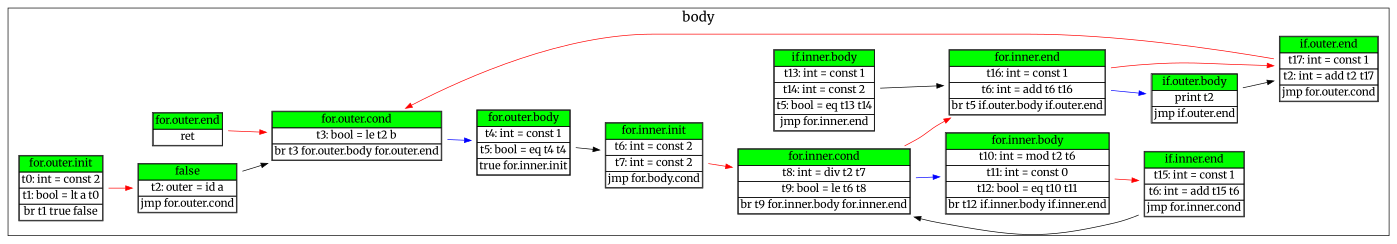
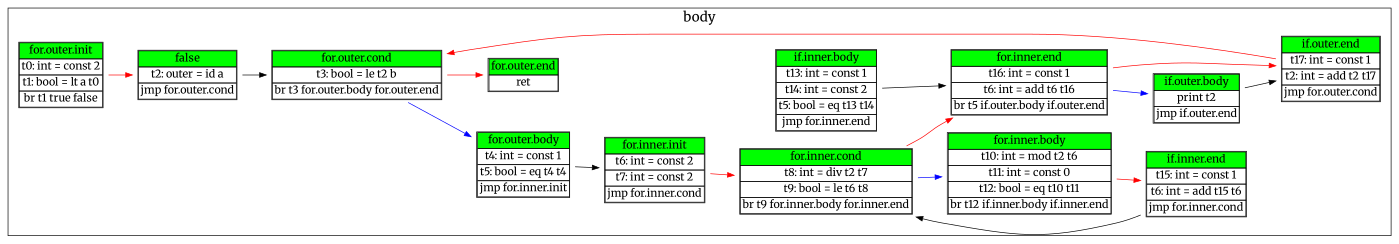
  digraph {
    fontname=Merriweather
    fontsize=20
    penwidth=1
    rankdir=LR
    node [fontname=Merriweather fontsize=16 shape=plaintext]
    edge [fontname=Merriweather color=red]
    n1 [label=<<table cellspacing="0"> <tr><td bgcolor="Green">false</td></tr> <tr><td>t2: outer = id a</td></tr> <tr><td>jmp for.outer.cond</td></tr> </table>>]
    n2 [label=<<table cellspacing="0"> <tr><td bgcolor="Green">for.outer.cond</td></tr> <tr><td>t3: bool = le t2 b</td></tr> <tr><td>br t3 for.outer.body for.outer.end</td></tr> </table>>]
    n3 [label=<<table cellspacing="0"> <tr><td bgcolor="Green">for.inner.body</td></tr> <tr><td>t10: int = mod t2 t6</td></tr> <tr><td>t11: int = const 0</td></tr> <tr><td>t12: bool = eq t10 t11</td></tr> <tr><td>br t12 if.inner.body if.inner.end</td></tr> </table>>]
    n4 [label=<<table cellspacing="0"> <tr><td bgcolor="Green">if.inner.body</td></tr> <tr><td>t13: int = const 1</td></tr> <tr><td>t14: int = const 2</td></tr> <tr><td>t5: bool = eq t13 t14</td></tr> <tr><td>jmp for.inner.end</td></tr> </table>>]
    n5 [label=<<table cellspacing="0"> <tr><td bgcolor="Green">if.inner.end</td></tr> <tr><td>t15: int = const 1</td></tr> <tr><td>t6: int = add t15 t6</td></tr> <tr><td>jmp for.inner.cond</td></tr> </table>>]
    n6 [label=<<table cellspacing="0"> <tr><td bgcolor="Green">for.inner.cond</td></tr> <tr><td>t8: int = div t2 t7</td></tr> <tr><td>t9: bool = le t6 t8</td></tr> <tr><td>br t9 for.inner.body for.inner.end</td></tr> </table>>]
    n7 [label=<<table cellspacing="0"> <tr><td bgcolor="Green">for.inner.end</td></tr> <tr><td>t16: int = const 1</td></tr> <tr><td>t6: int = add t6 t16</td></tr> <tr><td>br t5 if.outer.body if.outer.end</td></tr> </table>>]
    n8 [label=<<table cellspacing="0"> <tr><td bgcolor="Green">if.outer.body</td></tr> <tr><td>print t2</td></tr> <tr><td>jmp if.outer.end</td></tr> </table>>]
    n9 [label=<<table cellspacing="0"> <tr><td bgcolor="Green">if.outer.end</td></tr> <tr><td>t17: int = const 1</td></tr> <tr><td>t2: int = add t2 t17</td></tr> <tr><td>jmp for.outer.cond</td></tr> </table>>]
-   n10 [label=<<table cellspacing="0"> <tr><td bgcolor="Green">for.inner.init</td></tr> <tr><td>t6: int = const 2</td></tr> <tr><td>t7: int = const 2</td></tr> <tr><td>jmp for.body.cond</td></tr> </table>>]
-   n11 [label=<<table cellspacing="0"> <tr><td bgcolor="Green">for.outer.body</td></tr> <tr><td>t4: int = const 1</td></tr> <tr><td>t5: bool = eq t4 t4</td></tr> <tr><td>true for.inner.init</td></tr> </table>>]
+   n10 [label=<<table cellspacing="0"> <tr><td bgcolor="Green">for.inner.init</td></tr> <tr><td>t6: int = const 2</td></tr> <tr><td>t7: int = const 2</td></tr> <tr><td>jmp for.inner.cond</td></tr> </table>>]
+   n11 [label=<<table cellspacing="0"> <tr><td bgcolor="Green">for.outer.body</td></tr> <tr><td>t4: int = const 1</td></tr> <tr><td>t5: bool = eq t4 t4</td></tr> <tr><td>jmp for.inner.init</td></tr> </table>>]
    n12 [label=<<table cellspacing="0"> <tr><td bgcolor="Green">for.outer.end</td></tr> <tr><td>ret</td></tr> </table>>]
    n13 [label=<<table cellspacing="0"> <tr><td bgcolor="Green">for.outer.init</td></tr> <tr><td>t0: int = const 2</td></tr> <tr><td>t1: bool = lt a t0</td></tr> <tr><td>br t1 true false</td></tr> </table>>]
    subgraph cluster_1 {
      label=body
      n1
      n2
      n3
      n4
      n5
      n6
      n7
      n8
      n9
      n10
      n11
      n12
      n13
    }
    n1 -> n2 [color=""]
    n2 -> n11 [color=blue]
-   n12 -> n2
+   n2 -> n12
    n3 -> n5
    n4 -> n7 [color=""]
    n5 -> n6 [color=""]
    n6 -> n3 [color=blue]
    n6 -> n7
    n7 -> n8 [color=blue]
    n7 -> n9
    n8 -> n9 [color=""]
    n9 -> n2
    n10 -> n6
    n11 -> n10 [color=""]
    n13 -> n1
  }
